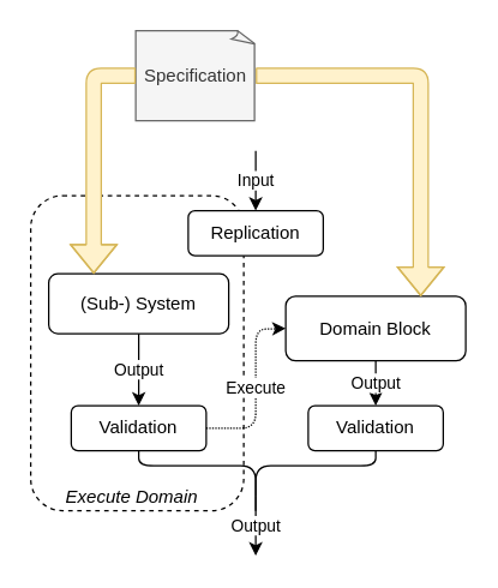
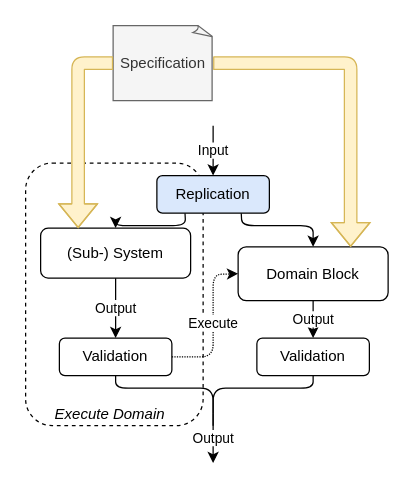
  <mxCell id="0" />
  <mxCell id="1" parent="0" />
  <mxCell id="2" value="&lt;i&gt;Execute Domain &amp;nbsp;&lt;/i&gt;" style="rounded=1;whiteSpace=wrap;html=1;dashed=1;align=center;verticalAlign=bottom;" parent="1" vertex="1"><mxGeometry x="20" y="130" width="142" height="210" as="geometry" /></mxCell>
  <mxCell id="3" value="(Sub-) System" style="rounded=1;whiteSpace=wrap;html=1;" parent="1" vertex="1"><mxGeometry x="32" y="182" width="120" height="40" as="geometry" /></mxCell>
  <mxCell id="4" value="Domain Block" style="rounded=1;whiteSpace=wrap;html=1;" parent="1" vertex="1"><mxGeometry x="190" y="197" width="120" height="43" as="geometry" /></mxCell>
  <mxCell id="5" value="Validation" style="rounded=1;whiteSpace=wrap;html=1;" parent="1" vertex="1"><mxGeometry x="47" y="270" width="90" height="30" as="geometry" /></mxCell>
  <mxCell id="6" value="Output" style="endArrow=classic;html=1;entryX=0.5;entryY=0;entryDx=0;entryDy=0;exitX=0.5;exitY=1;exitDx=0;exitDy=0;" parent="1" source="3" target="5" edge="1"><mxGeometry width="50" height="50" relative="1" as="geometry"><mxPoint x="179" y="280" as="sourcePoint" /><mxPoint x="145.5" y="270" as="targetPoint" /><Array as="points" /></mxGeometry></mxCell>
  <mxCell id="7" value="Output" style="endArrow=classic;html=1;entryX=0.5;entryY=0;entryDx=0;entryDy=0;exitX=0.5;exitY=1;exitDx=0;exitDy=0;" parent="1" source="4" target="16" edge="1"><mxGeometry width="50" height="50" relative="1" as="geometry"><mxPoint x="179" y="280" as="sourcePoint" /><mxPoint x="190.5" y="270" as="targetPoint" /><Array as="points" /></mxGeometry></mxCell>
+ <mxCell id="8" value="" style="endArrow=classic;html=1;entryX=0.5;entryY=0;entryDx=0;entryDy=0;exitX=0.25;exitY=1;exitDx=0;exitDy=0;" parent="1" target="3" edge="1" source="19"><mxGeometry width="50" height="50" relative="1" as="geometry"><mxPoint x="170" y="150" as="sourcePoint" /><mxPoint x="229" y="230" as="targetPoint" /><Array as="points"><mxPoint x="148" y="180" /><mxPoint x="92" y="180" /></Array></mxGeometry></mxCell>
+ <mxCell id="9" value="" style="endArrow=classic;html=1;entryX=0.5;entryY=0;entryDx=0;entryDy=0;exitX=0.75;exitY=1;exitDx=0;exitDy=0;" parent="1" target="4" edge="1" source="19"><mxGeometry width="50" height="50" relative="1" as="geometry"><mxPoint x="170" y="160" as="sourcePoint" /><mxPoint x="229" y="230" as="targetPoint" /><Array as="points"><mxPoint x="193" y="180" /><mxPoint x="250" y="180" /></Array></mxGeometry></mxCell>
  <mxCell id="10" value="" style="endArrow=none;html=1;exitX=0.5;exitY=1;exitDx=0;exitDy=0;endFill=0;" parent="1" source="5" edge="1"><mxGeometry width="50" height="50" relative="1" as="geometry"><mxPoint x="180" y="290" as="sourcePoint" /><mxPoint x="170" y="330" as="targetPoint" /><Array as="points"><mxPoint x="92" y="310" /><mxPoint x="170" y="310" /></Array></mxGeometry></mxCell>
  <mxCell id="11" value="Input" style="endArrow=classic;html=1;endFill=1;entryX=0.5;entryY=0;entryDx=0;entryDy=0;" parent="1" edge="1" target="19"><mxGeometry width="50" height="50" relative="1" as="geometry"><mxPoint x="170" y="100" as="sourcePoint" /><mxPoint x="370" y="130" as="targetPoint" /></mxGeometry></mxCell>
  <mxCell id="12" value="Output" style="endArrow=classic;html=1;exitX=0.5;exitY=1;exitDx=0;exitDy=0;" parent="1" edge="1"><mxGeometry width="50" height="50" relative="1" as="geometry"><mxPoint x="170" y="330" as="sourcePoint" /><mxPoint x="170" y="370" as="targetPoint" /></mxGeometry></mxCell>
  <mxCell id="13" value="Specification" style="whiteSpace=wrap;html=1;shape=mxgraph.basic.document;fillColor=#f5f5f5;strokeColor=#666666;fontColor=#333333;" parent="1" vertex="1"><mxGeometry x="90" y="20" width="80" height="60" as="geometry" /></mxCell>
  <mxCell id="14" value="" style="shape=flexArrow;endArrow=classic;html=1;fillColor=#fff2cc;strokeColor=#d6b656;entryX=0.75;entryY=0;entryDx=0;entryDy=0;exitX=1;exitY=0.5;exitDx=0;exitDy=0;exitPerimeter=0;" parent="1" source="13" target="4" edge="1"><mxGeometry width="50" height="50" relative="1" as="geometry"><mxPoint x="170" y="60" as="sourcePoint" /><mxPoint x="240" y="130" as="targetPoint" /><Array as="points"><mxPoint x="280" y="50" /></Array></mxGeometry></mxCell>
  <mxCell id="15" value="" style="shape=flexArrow;endArrow=classic;html=1;exitX=0;exitY=0.5;exitDx=0;exitDy=0;exitPerimeter=0;fillColor=#fff2cc;strokeColor=#d6b656;entryX=0.25;entryY=0;entryDx=0;entryDy=0;" parent="1" source="13" target="3" edge="1"><mxGeometry width="50" height="50" relative="1" as="geometry"><mxPoint x="170" y="60" as="sourcePoint" /><mxPoint x="100" y="130" as="targetPoint" /><Array as="points"><mxPoint x="62" y="50" /></Array></mxGeometry></mxCell>
  <mxCell id="16" value="Validation" style="rounded=1;whiteSpace=wrap;html=1;" parent="1" vertex="1"><mxGeometry x="205" y="270" width="90" height="30" as="geometry" /></mxCell>
  <mxCell id="17" value="" style="endArrow=none;html=1;entryX=0.5;entryY=1;entryDx=0;entryDy=0;" parent="1" target="16" edge="1"><mxGeometry width="50" height="50" relative="1" as="geometry"><mxPoint x="170" y="340" as="sourcePoint" /><mxPoint x="240" y="230" as="targetPoint" /><Array as="points"><mxPoint x="170" y="310" /><mxPoint x="250" y="310" /></Array></mxGeometry></mxCell>
  <mxCell id="18" value="Execute" style="endArrow=classic;html=1;entryX=0;entryY=0.5;entryDx=0;entryDy=0;exitX=1;exitY=0.5;exitDx=0;exitDy=0;dashed=1;dashPattern=1 1;" parent="1" source="5" target="4" edge="1"><mxGeometry width="50" height="50" relative="1" as="geometry"><mxPoint x="190" y="280" as="sourcePoint" /><mxPoint x="240" y="230" as="targetPoint" /><Array as="points"><mxPoint x="170" y="285" /><mxPoint x="170" y="219" /></Array></mxGeometry></mxCell>
- <mxCell id="19" value="Replication" style="rounded=1;whiteSpace=wrap;html=1;" vertex="1" parent="1"><mxGeometry x="125" y="140" width="90" height="30" as="geometry" /></mxCell>
+ <mxCell id="19" value="Replication" style="rounded=1;whiteSpace=wrap;html=1;fillColor=#dae8fc;" vertex="1" parent="1"><mxGeometry x="125" y="140" width="90" height="30" as="geometry" /></mxCell>
